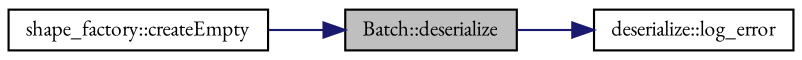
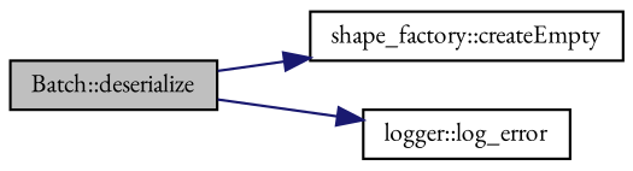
  digraph {
    fontname="EB Garamond"
    rankdir=LR
    node [color=black fontname="EB Garamond" fontsize=10 shape=record]
    edge [color=midnightblue fontname="EB Garamond" fontsize=10 labelfontname=Helvetica labelfontsize=10 style=solid]
    n1 [fillcolor=grey75 fontcolor=black height=0.2 label="Batch::deserialize" style=filled width=0.4]
    n2 [height=0.2 label="shape_factory::createEmpty" width=0.4]
-   n3 [height=0.2 label="deserialize::log_error" width=0.4]
-   n2 -> n1
+   n3 [height=0.2 label="logger::log_error" width=0.4]
+   n1 -> n2
    n1 -> n3
  }
